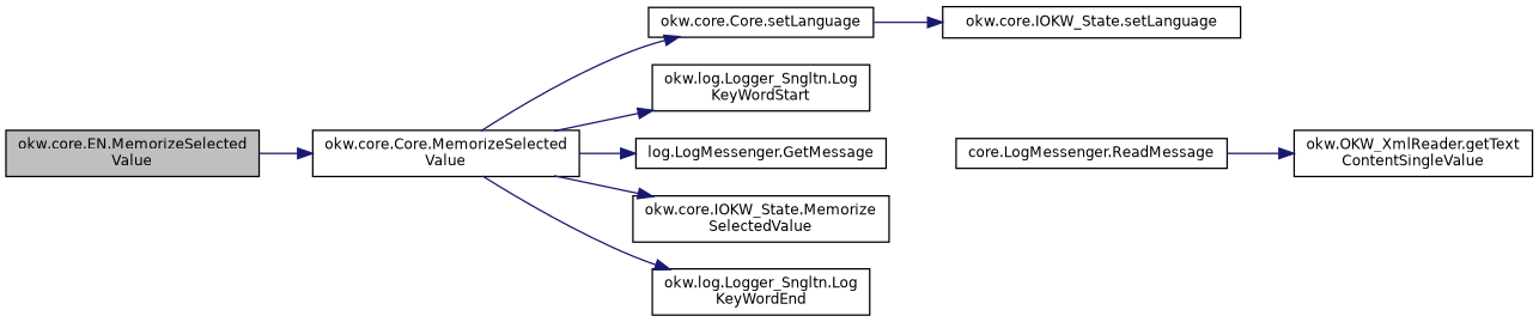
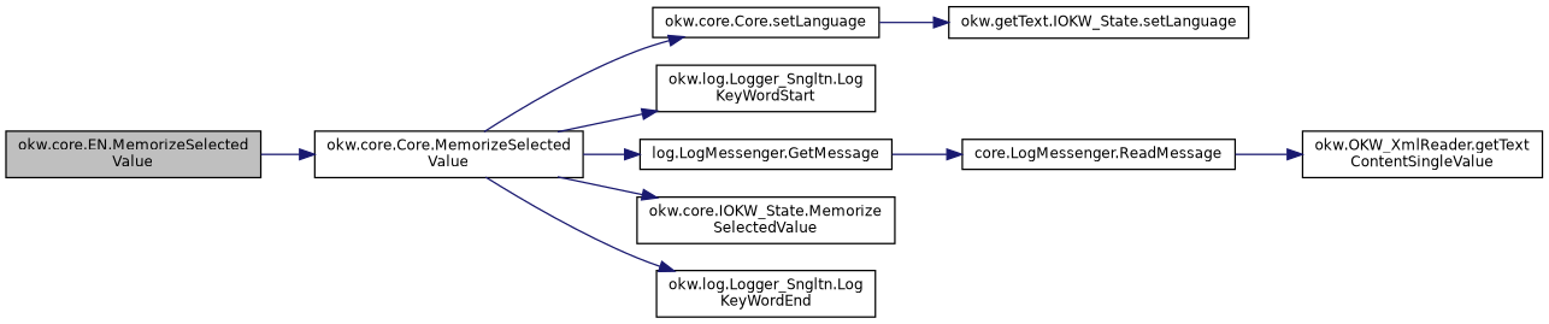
  digraph {
    rankdir=LR
    node [color=black fillcolor=white fontname=Helvetica fontsize=10 shape=record style=filled]
    edge [color=midnightblue fontname=Helvetica fontsize=10 labelfontname=Helvetica labelfontsize=10 style=solid]
    n1 [fillcolor=grey75 fontcolor=black height=0.2 label="okw.core.EN.MemorizeSelected\lValue" width=0.4]
    n2 [height=0.2 label="okw.core.Core.MemorizeSelected\lValue" width=0.4]
    n3 [height=0.2 label="okw.core.Core.setLanguage" width=0.4]
-   n4 [height=0.2 label="okw.core.IOKW_State.setLanguage" width=0.4]
+   n4 [height=0.2 label="okw.getText.IOKW_State.setLanguage" width=0.4]
    n5 [height=0.2 label="okw.log.Logger_Sngltn.Log\lKeyWordStart" width=0.4]
    n6 [height=0.2 label="log.LogMessenger.GetMessage" width=0.4]
    n7 [height=0.2 label="okw.core.IOKW_State.Memorize\lSelectedValue" width=0.4]
    n8 [height=0.2 label="okw.log.Logger_Sngltn.Log\lKeyWordEnd" width=0.4]
    n9 [height=0.2 label="core.LogMessenger.ReadMessage" width=0.4]
    n10 [height=0.2 label="okw.OKW_XmlReader.getText\lContentSingleValue" width=0.4]
    n1 -> n2
    n2 -> n3
    n2 -> n5
    n2 -> n6
    n2 -> n7
    n2 -> n8
    n3 -> n4
+   n6 -> n9
    n9 -> n10
  }
